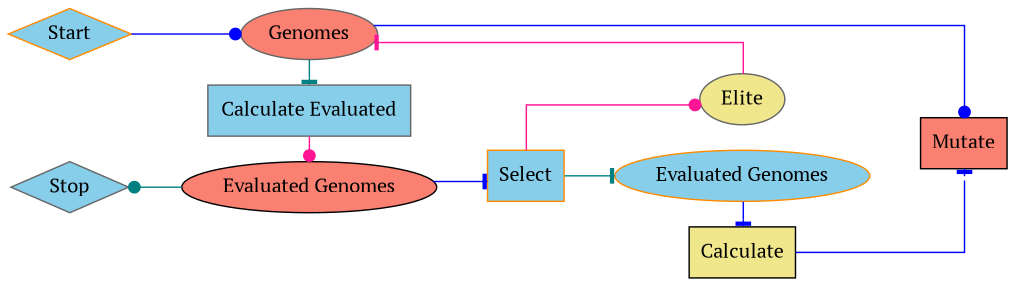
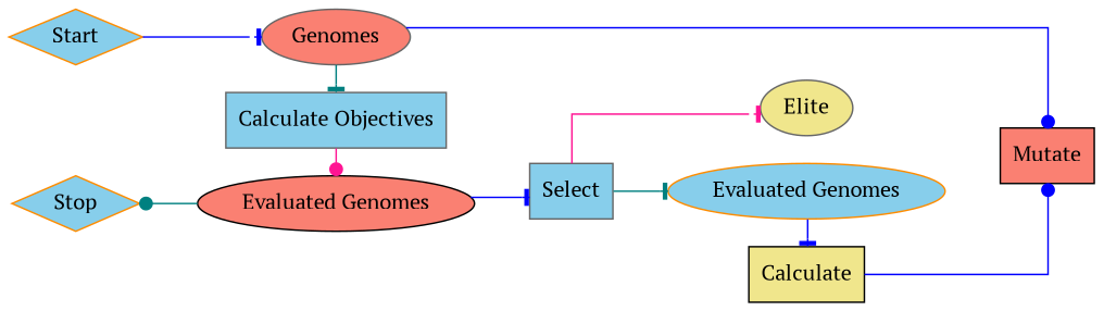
  digraph {
    fontname="PT Serif"
    rankdir=LR
    splines=ortho
    node [color=gray40 fillcolor=skyblue fontname="PT Serif" style=filled]
    edge [arrowhead=dot color=blue fontname="PT Serif"]
    Start [color=darkorange shape=diamond]
-   Stop [shape=diamond]
+   Stop [color=darkorange shape=diamond]
    n3 [fillcolor=salmon label=Genomes]
-   n4 [label="Calculate Evaluated" shape=rect]
+   n4 [label="Calculate Objectives" shape=rect]
    n5 [color=black fillcolor=salmon label="Evaluated Genomes"]
    n6 [color=black fillcolor=khaki label=Calculate shape=rect]
    n7 [color=darkorange label="Evaluated Genomes"]
    Mutate [color=black fillcolor=salmon shape=rect]
-   Select [color=darkorange shape=rect]
+   Select [shape=rect]
    Elite [fillcolor=khaki]
    subgraph sub_1 {
      rank=same
      Start
      Stop
    }
    subgraph sub_2 {
      rank=same
      n3
      n4
      n5
    }
    subgraph sub_3 {
      rank=same
      n6
      n7
    }
-   Start -> n3
+   Start -> n3 [arrowhead=tee]
    n3 -> n4 [arrowhead=tee color=teal]
    n3 -> Mutate
    n4 -> n5 [color=deeppink]
    n5 -> Stop [color=teal]
    n5 -> Select [arrowhead=tee]
-   n6 -> Mutate [arrowhead=tee]
+   n6 -> Mutate
    n7 -> n6 [arrowhead=tee]
    Select -> n7 [arrowhead=tee color=teal]
-   Select -> Elite [color=deeppink]
-   Elite -> n3 [arrowhead=tee color=deeppink]
+   Select -> Elite [arrowhead=tee color=deeppink]
  }
